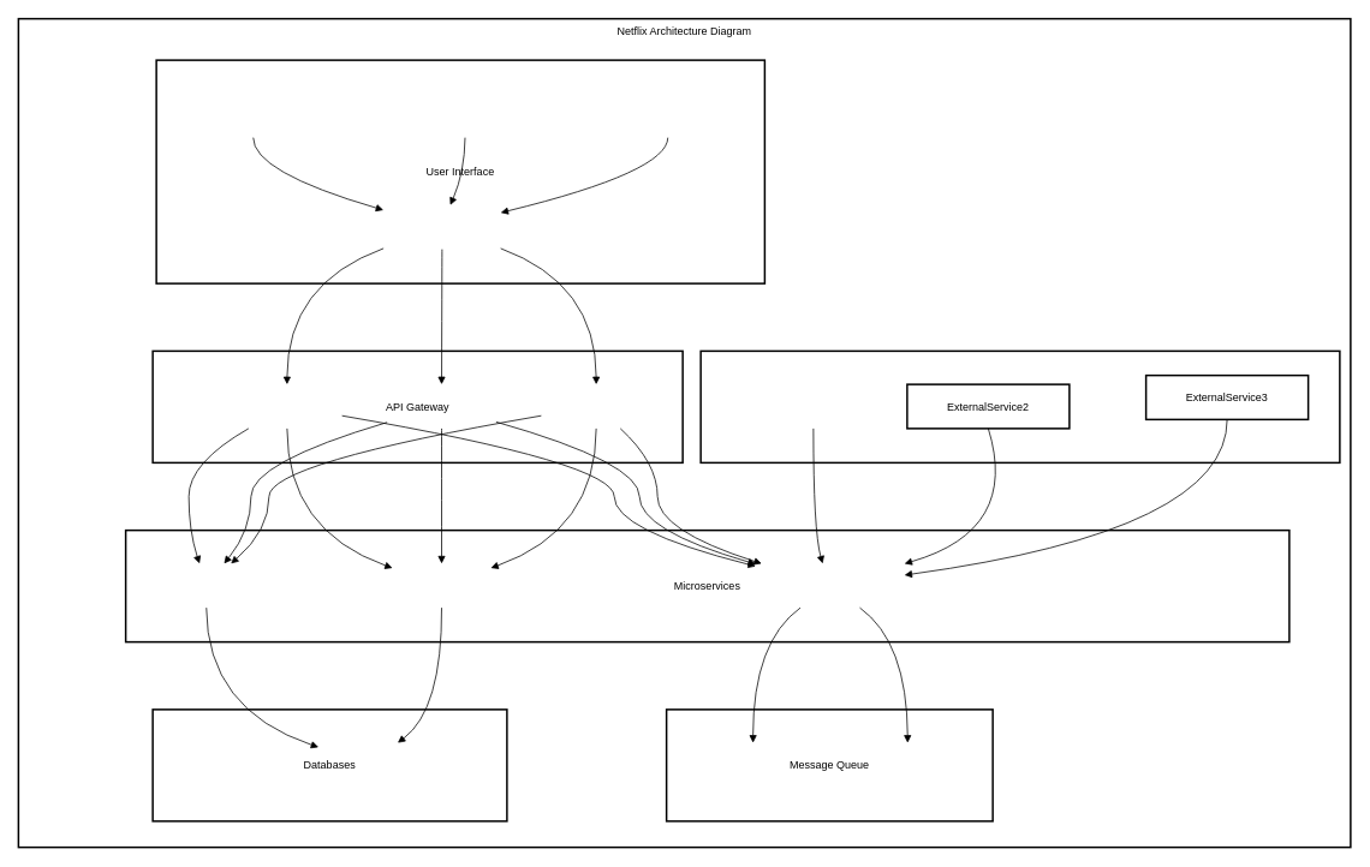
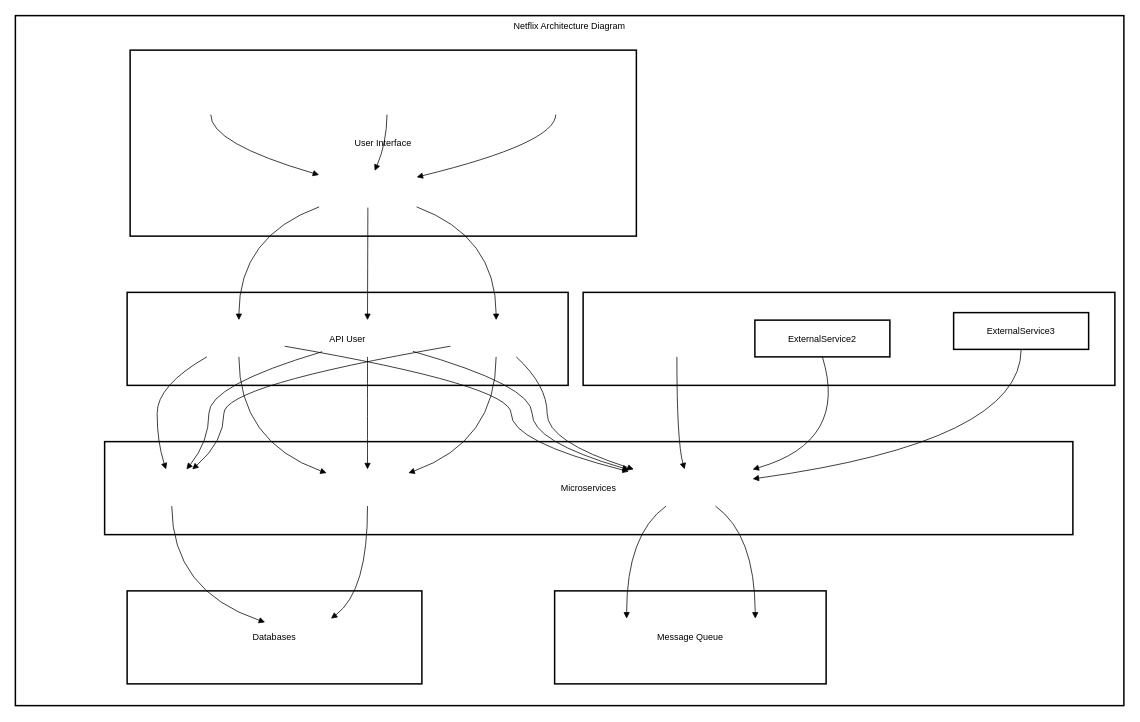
  <mxCell id="0" />
  <mxCell id="1" parent="0" />
  <mxCell id="2" value="Netflix Architecture Diagram" style="whiteSpace=wrap;strokeWidth=2;verticalAlign=top;" vertex="1" parent="1"><mxGeometry x="20" y="20" width="1478" height="920" as="geometry" /></mxCell>
  <mxCell id="3" value="ExternalService1" style="whiteSpace=wrap;strokeWidth=2;" vertex="1" parent="2"><mxGeometry x="792" y="406" width="180" height="49" as="geometry" /></mxCell>
  <mxCell id="4" value="External Services" style="whiteSpace=wrap;strokeWidth=2;" vertex="1" parent="2"><mxGeometry x="757" y="369" width="709" height="124" as="geometry" /></mxCell>
  <mxCell id="5" value="User Interface 1" style="rounded=1;arcSize=40;strokeWidth=2" vertex="1" parent="2"><mxGeometry x="188" y="83" width="145" height="49" as="geometry" /></mxCell>
  <mxCell id="6" value="HTTP Request" style="rounded=1;arcSize=40;strokeWidth=2" vertex="1" parent="2"><mxGeometry x="405" y="207" width="130" height="49" as="geometry" /></mxCell>
  <mxCell id="7" value="User Interface 2" style="rounded=1;arcSize=40;strokeWidth=2" vertex="1" parent="2"><mxGeometry x="423" y="83" width="145" height="49" as="geometry" /></mxCell>
  <mxCell id="8" value="User Interface 3" style="rounded=1;arcSize=40;strokeWidth=2" vertex="1" parent="2"><mxGeometry x="648" y="83" width="145" height="49" as="geometry" /></mxCell>
  <mxCell id="9" value="ServiceA" style="whiteSpace=wrap;strokeWidth=2;" vertex="1" parent="2"><mxGeometry x="237" y="406" width="122" height="49" as="geometry" /></mxCell>
  <mxCell id="10" value="ServiceB" style="whiteSpace=wrap;strokeWidth=2;" vertex="1" parent="2"><mxGeometry x="409" y="406" width="121" height="49" as="geometry" /></mxCell>
  <mxCell id="11" value="ServiceC" style="whiteSpace=wrap;strokeWidth=2;" vertex="1" parent="2"><mxGeometry x="580" y="406" width="122" height="49" as="geometry" /></mxCell>
  <mxCell id="12" value="Database A" style="rounded=1;arcSize=40;strokeWidth=2" vertex="1" parent="2"><mxGeometry x="154" y="605" width="109" height="49" as="geometry" /></mxCell>
  <mxCell id="13" value="Database B" style="rounded=1;arcSize=40;strokeWidth=2" vertex="1" parent="2"><mxGeometry x="415" y="605" width="109" height="49" as="geometry" /></mxCell>
  <mxCell id="14" value="MessageQueue" style="whiteSpace=wrap;strokeWidth=2;" vertex="1" parent="2"><mxGeometry x="818" y="605" width="165" height="49" as="geometry" /></mxCell>
  <mxCell id="15" value="Storage" style="whiteSpace=wrap;strokeWidth=2;" vertex="1" parent="2"><mxGeometry x="333" y="804" width="114" height="49" as="geometry" /></mxCell>
  <mxCell id="16" value="ServiceD" style="whiteSpace=wrap;strokeWidth=2;" vertex="1" parent="2"><mxGeometry x="754" y="804" width="122" height="49" as="geometry" /></mxCell>
  <mxCell id="17" value="ServiceE" style="whiteSpace=wrap;strokeWidth=2;" vertex="1" parent="2"><mxGeometry x="926" y="804" width="121" height="49" as="geometry" /></mxCell>
  <mxCell id="18" value="ExternalService2" style="whiteSpace=wrap;strokeWidth=2;" vertex="1" parent="2"><mxGeometry x="986" y="406" width="180" height="49" as="geometry" /></mxCell>
  <mxCell id="19" value="ExternalService3" style="whiteSpace=wrap;strokeWidth=2;" vertex="1" parent="2"><mxGeometry x="1251" y="396" width="180" height="49" as="geometry" /></mxCell>
  <mxCell id="20" value="Message Queue" style="whiteSpace=wrap;strokeWidth=2;" vertex="1" parent="2"><mxGeometry x="719" y="767" width="362" height="124" as="geometry" /></mxCell>
  <mxCell id="21" value="Databases" style="whiteSpace=wrap;strokeWidth=2;" vertex="1" parent="2"><mxGeometry x="149" y="767" width="393" height="124" as="geometry" /></mxCell>
  <mxCell id="22" value="Microservices" style="whiteSpace=wrap;strokeWidth=2;" vertex="1" parent="2"><mxGeometry x="119" y="568" width="1291" height="124" as="geometry" /></mxCell>
- <mxCell id="23" value="API Gateway" style="whiteSpace=wrap;strokeWidth=2;" vertex="1" parent="2"><mxGeometry x="149" y="369" width="588" height="124" as="geometry" /></mxCell>
+ <mxCell id="23" value="API User" style="whiteSpace=wrap;strokeWidth=2;" vertex="1" parent="2"><mxGeometry x="149" y="369" width="588" height="124" as="geometry" /></mxCell>
  <mxCell id="24" value="User Interface" style="whiteSpace=wrap;strokeWidth=2;" vertex="1" parent="2"><mxGeometry x="153" y="46" width="675" height="248" as="geometry" /></mxCell>
  <mxCell id="25" value="" style="curved=1;startArrow=none;endArrow=block;exitX=0.5;exitY=1;entryX=0;entryY=0.11;" edge="1" parent="2" source="5" target="6"><mxGeometry relative="1" as="geometry"><Array as="points"><mxPoint x="260" y="170" /></Array></mxGeometry></mxCell>
  <mxCell id="26" value="" style="curved=1;startArrow=none;endArrow=block;exitX=0.5;exitY=1;entryX=0.57;entryY=0;" edge="1" parent="2" source="7" target="6"><mxGeometry relative="1" as="geometry"><Array as="points"><mxPoint x="495" y="170" /></Array></mxGeometry></mxCell>
  <mxCell id="27" value="" style="curved=1;startArrow=none;endArrow=block;exitX=0.5;exitY=1;entryX=1;entryY=0.17;" edge="1" parent="2" source="8" target="6"><mxGeometry relative="1" as="geometry"><Array as="points"><mxPoint x="720" y="170" /></Array></mxGeometry></mxCell>
  <mxCell id="28" value="" style="curved=1;startArrow=none;endArrow=block;exitX=0;exitY=0.98;entryX=0.5;entryY=0;" edge="1" parent="2" source="6" target="9"><mxGeometry relative="1" as="geometry"><Array as="points"><mxPoint x="298" y="294" /></Array></mxGeometry></mxCell>
  <mxCell id="29" value="" style="curved=1;startArrow=none;endArrow=block;exitX=0.5;exitY=1;entryX=0.5;entryY=0;" edge="1" parent="2" source="6" target="10"><mxGeometry relative="1" as="geometry"><Array as="points" /></mxGeometry></mxCell>
  <mxCell id="30" value="" style="curved=1;startArrow=none;endArrow=block;exitX=1;exitY=0.98;entryX=0.5;entryY=0;" edge="1" parent="2" source="6" target="11"><mxGeometry relative="1" as="geometry"><Array as="points"><mxPoint x="641" y="294" /></Array></mxGeometry></mxCell>
  <mxCell id="31" value="" style="curved=1;startArrow=none;endArrow=block;exitX=0.15;exitY=1;entryX=0.43;entryY=0;" edge="1" parent="2" source="9" target="12"><mxGeometry relative="1" as="geometry"><Array as="points"><mxPoint x="189" y="493" /><mxPoint x="189" y="568" /></Array></mxGeometry></mxCell>
  <mxCell id="32" value="" style="curved=1;startArrow=none;endArrow=block;exitX=0.5;exitY=1;entryX=0;entryY=0.1;" edge="1" parent="2" source="9" target="13"><mxGeometry relative="1" as="geometry"><Array as="points"><mxPoint x="298" y="568" /></Array></mxGeometry></mxCell>
  <mxCell id="33" value="" style="curved=1;startArrow=none;endArrow=block;exitX=1;exitY=0.71;entryX=0;entryY=0.06;" edge="1" parent="2" source="9" target="14"><mxGeometry relative="1" as="geometry"><Array as="points"><mxPoint x="661" y="493" /><mxPoint x="661" y="568" /></Array></mxGeometry></mxCell>
  <mxCell id="34" value="" style="curved=1;startArrow=none;endArrow=block;exitX=0;exitY=0.86;entryX=0.68;entryY=0;" edge="1" parent="2" source="10" target="12"><mxGeometry relative="1" as="geometry"><Array as="points"><mxPoint x="258" y="493" /><mxPoint x="258" y="568" /></Array></mxGeometry></mxCell>
  <mxCell id="35" value="" style="curved=1;startArrow=none;endArrow=block;exitX=0.5;exitY=1;entryX=0.5;entryY=0;" edge="1" parent="2" source="10" target="13"><mxGeometry relative="1" as="geometry"><Array as="points" /></mxGeometry></mxCell>
  <mxCell id="36" value="" style="curved=1;startArrow=none;endArrow=block;exitX=1;exitY=0.85;entryX=0;entryY=0.01;" edge="1" parent="2" source="10" target="14"><mxGeometry relative="1" as="geometry"><Array as="points"><mxPoint x="689" y="493" /><mxPoint x="689" y="568" /></Array></mxGeometry></mxCell>
  <mxCell id="37" value="" style="curved=1;startArrow=none;endArrow=block;exitX=0;exitY=0.71;entryX=0.75;entryY=0;" edge="1" parent="2" source="11" target="12"><mxGeometry relative="1" as="geometry"><Array as="points"><mxPoint x="278" y="493" /><mxPoint x="278" y="568" /></Array></mxGeometry></mxCell>
  <mxCell id="38" value="" style="curved=1;startArrow=none;endArrow=block;exitX=0.5;exitY=1;entryX=1;entryY=0.1;" edge="1" parent="2" source="11" target="13"><mxGeometry relative="1" as="geometry"><Array as="points"><mxPoint x="641" y="568" /></Array></mxGeometry></mxCell>
  <mxCell id="39" value="" style="curved=1;startArrow=none;endArrow=block;exitX=0.72;exitY=1;entryX=0.04;entryY=0;" edge="1" parent="2" source="11" target="14"><mxGeometry relative="1" as="geometry"><Array as="points"><mxPoint x="709" y="493" /><mxPoint x="709" y="568" /></Array></mxGeometry></mxCell>
  <mxCell id="40" value="" style="curved=1;startArrow=none;endArrow=block;exitX=0.5;exitY=1;entryX=0;entryY=0.1;" edge="1" parent="2" source="12" target="15"><mxGeometry relative="1" as="geometry"><Array as="points"><mxPoint x="209" y="767" /></Array></mxGeometry></mxCell>
  <mxCell id="41" value="" style="curved=1;startArrow=none;endArrow=block;exitX=0.5;exitY=1;entryX=0.77;entryY=0;" edge="1" parent="2" source="13" target="15"><mxGeometry relative="1" as="geometry"><Array as="points"><mxPoint x="470" y="767" /></Array></mxGeometry></mxCell>
  <mxCell id="42" value="" style="curved=1;startArrow=none;endArrow=block;exitX=0.3;exitY=1;entryX=0.5;entryY=0;" edge="1" parent="2" source="14" target="16"><mxGeometry relative="1" as="geometry"><Array as="points"><mxPoint x="815" y="692" /></Array></mxGeometry></mxCell>
  <mxCell id="43" value="" style="curved=1;startArrow=none;endArrow=block;exitX=0.7;exitY=1;entryX=0.5;entryY=0;" edge="1" parent="2" source="14" target="17"><mxGeometry relative="1" as="geometry"><Array as="points"><mxPoint x="986" y="692" /></Array></mxGeometry></mxCell>
  <mxCell id="44" value="" style="curved=1;startArrow=none;endArrow=block;exitX=0.5;exitY=1;entryX=0.45;entryY=0;" edge="1" parent="2" source="3" target="14"><mxGeometry relative="1" as="geometry"><Array as="points"><mxPoint x="882" y="568" /></Array></mxGeometry></mxCell>
  <mxCell id="45" value="" style="curved=1;startArrow=none;endArrow=block;exitX=0.5;exitY=1;entryX=1;entryY=0;" edge="1" parent="2" source="18" target="14"><mxGeometry relative="1" as="geometry"><Array as="points"><mxPoint x="1111" y="568" /></Array></mxGeometry></mxCell>
  <mxCell id="46" value="" style="curved=1;startArrow=none;endArrow=block;exitX=0.5;exitY=1;entryX=1;entryY=0.26;" edge="1" parent="2" source="19" target="14"><mxGeometry relative="1" as="geometry"><Array as="points"><mxPoint x="1341" y="568" /></Array></mxGeometry></mxCell>
